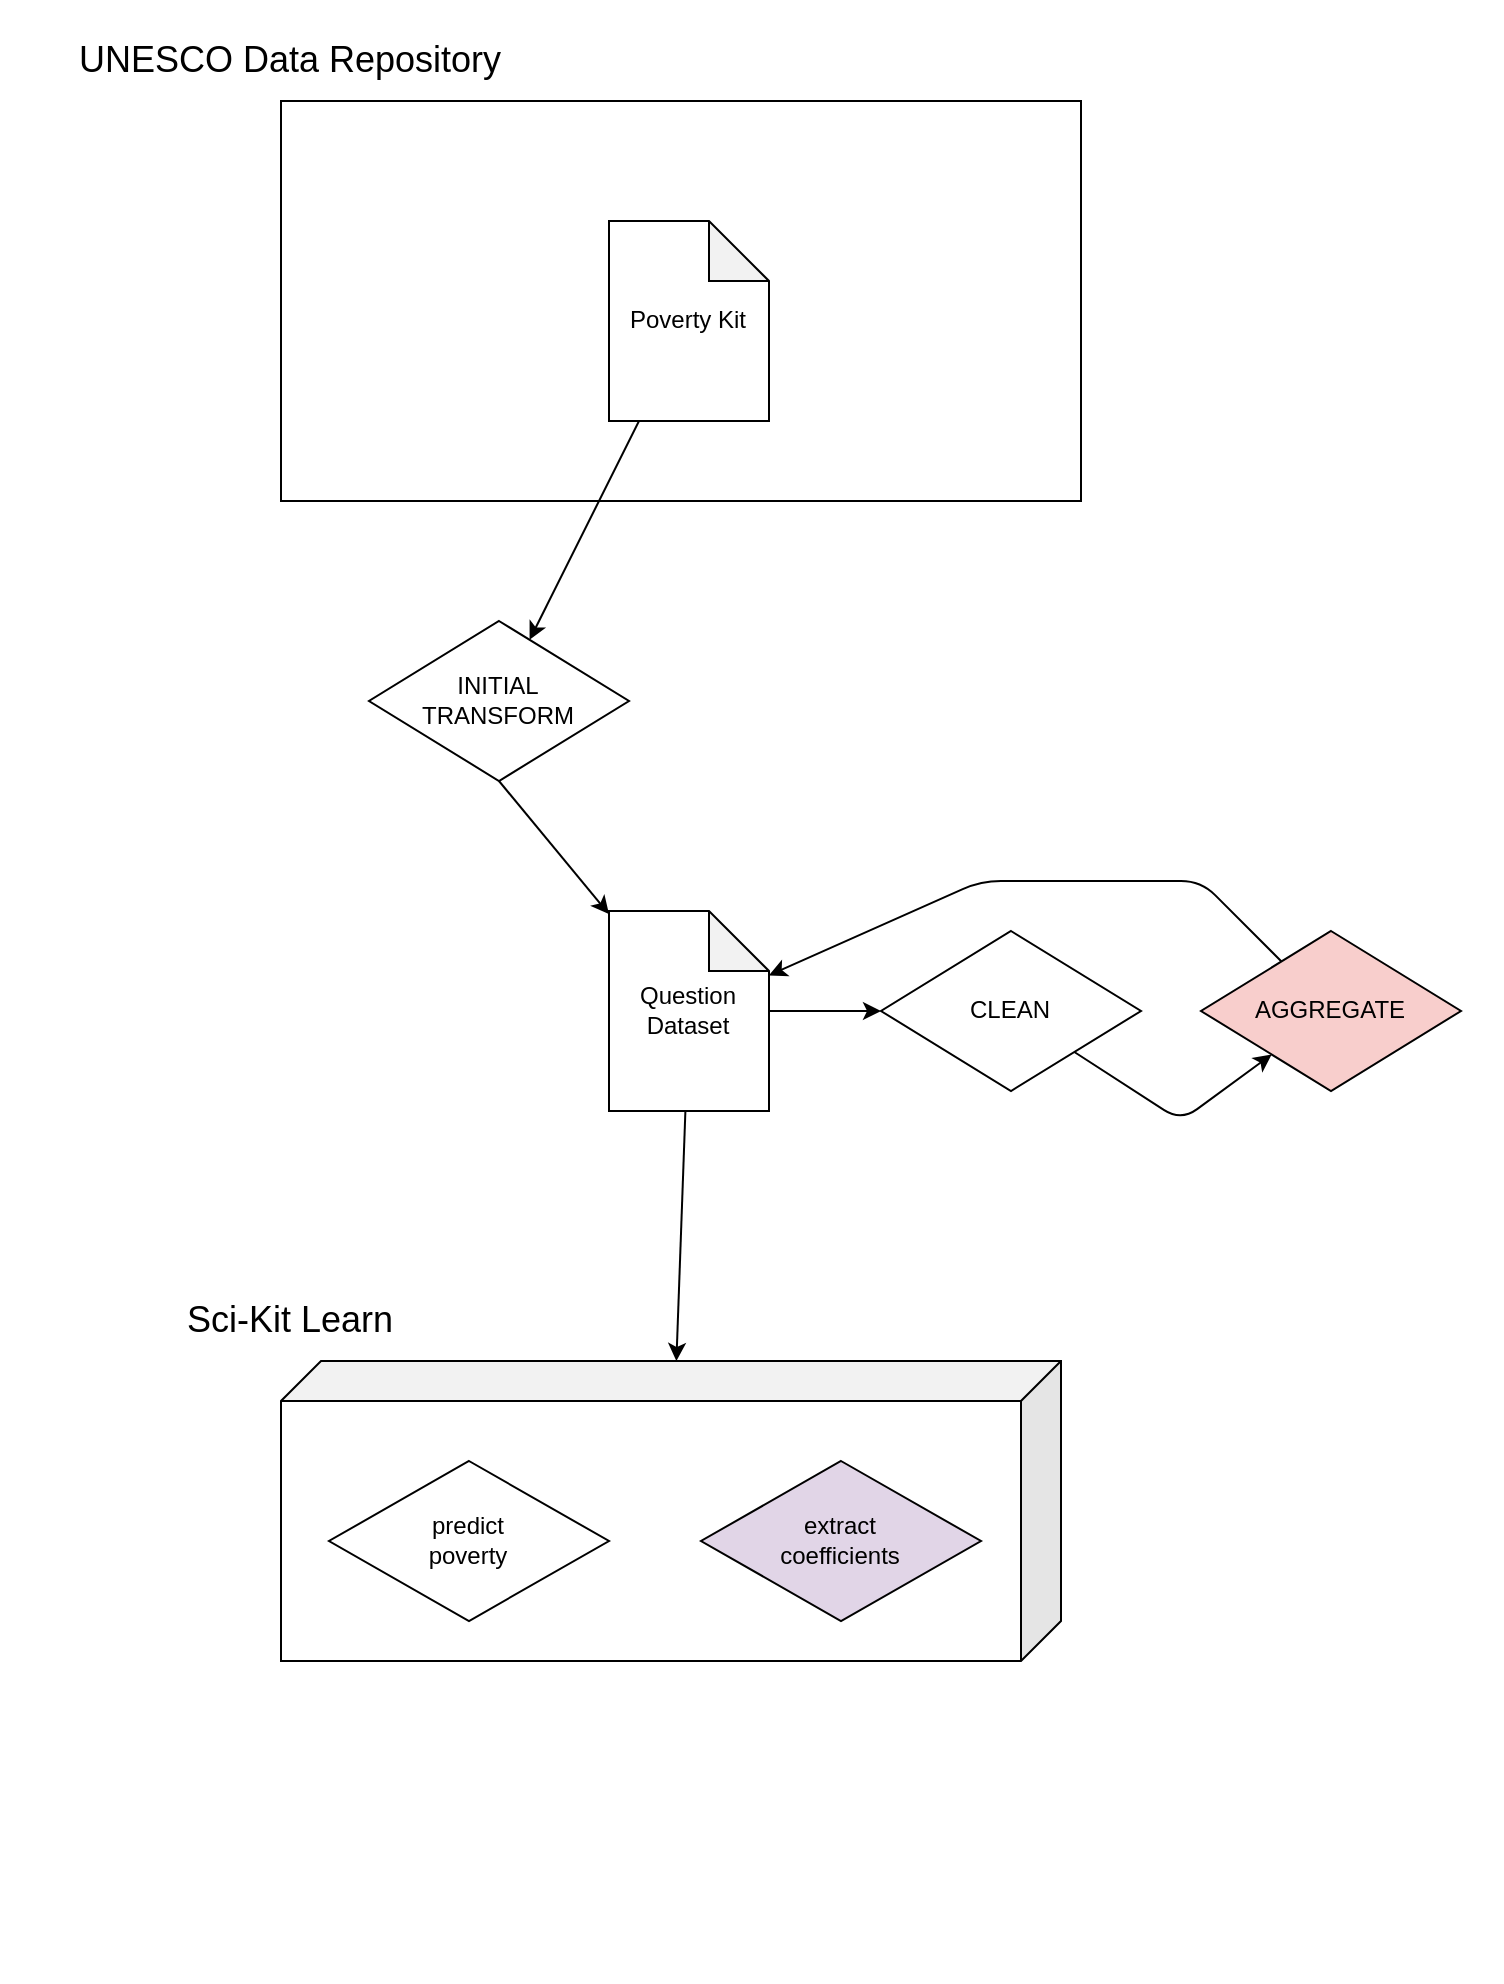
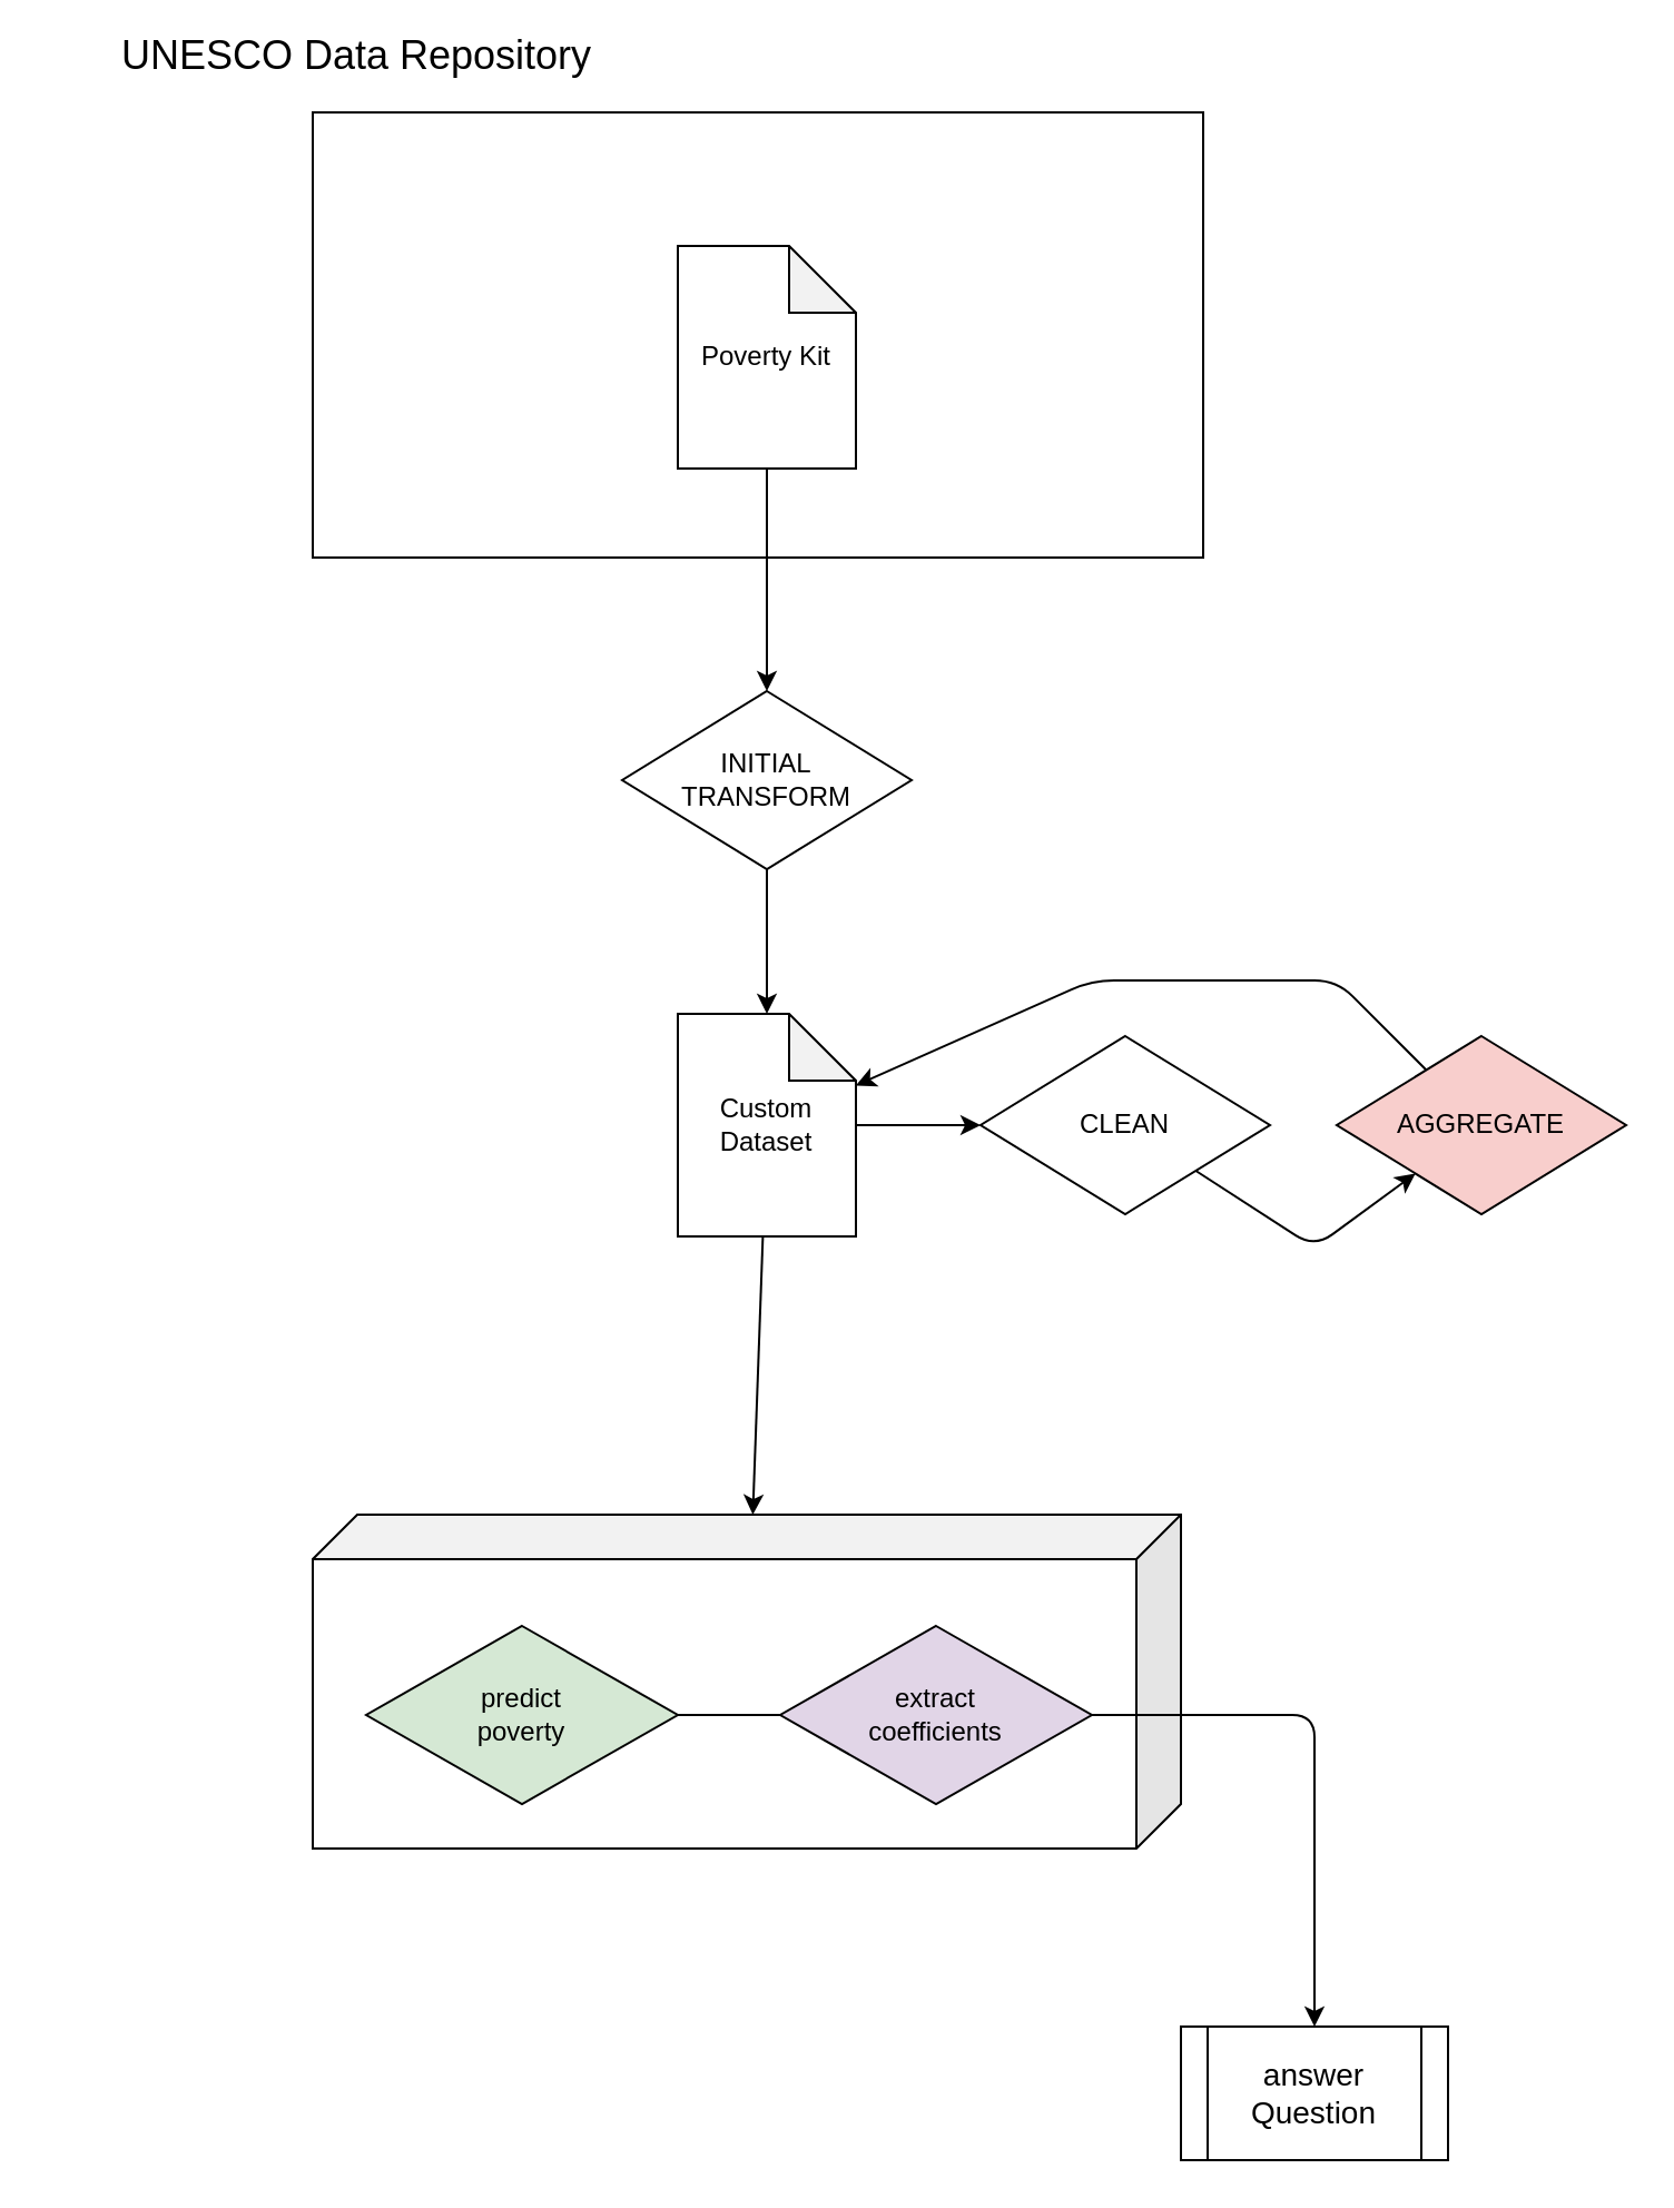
  <mxCell id="0" />
  <mxCell id="1" parent="0" />
  <mxCell id="2" value="" style="rounded=0;whiteSpace=wrap;html=1;" parent="1" vertex="1"><mxGeometry x="140" y="50" width="400" height="200" as="geometry" /></mxCell>
  <mxCell id="3" value="Poverty Kit" style="shape=note;whiteSpace=wrap;html=1;backgroundOutline=1;darkOpacity=0.05;" parent="1" vertex="1"><mxGeometry x="304" y="110" width="80" height="100" as="geometry" /></mxCell>
- <mxCell id="4" value="UNESCO Data Repository" style="text;html=1;strokeColor=none;fillColor=none;align=center;verticalAlign=middle;whiteSpace=wrap;rounded=0;fontSize=18;" parent="1" vertex="1"><mxGeometry x="20" y="20" width="250" height="20" as="geometry" /></mxCell>
+ <mxCell id="4" value="UNESCO Data Repository" style="text;html=1;strokeColor=none;fillColor=none;align=center;verticalAlign=middle;whiteSpace=wrap;rounded=0;fontSize=18;" parent="1" vertex="1"><mxGeometry x="35" y="15" width="250" height="20" as="geometry" /></mxCell>
  <mxCell id="5" value="" style="endArrow=classic;html=1;" parent="1" source="3" target="8" edge="1"><mxGeometry width="50" height="50" relative="1" as="geometry"><mxPoint x="260" y="380" as="sourcePoint" /><mxPoint x="330" y="360" as="targetPoint" /></mxGeometry></mxCell>
- <mxCell id="6" value="&lt;div&gt;Question&lt;/div&gt;&lt;div&gt;Dataset&lt;br&gt;&lt;/div&gt;" style="shape=note;whiteSpace=wrap;html=1;backgroundOutline=1;darkOpacity=0.05;" parent="1" vertex="1"><mxGeometry x="304" y="455" width="80" height="100" as="geometry" /></mxCell>
+ <mxCell id="6" value="&lt;div&gt;Custom&lt;/div&gt;&lt;div&gt;Dataset&lt;br&gt;&lt;/div&gt;" style="shape=note;whiteSpace=wrap;html=1;backgroundOutline=1;darkOpacity=0.05;" parent="1" vertex="1"><mxGeometry x="304" y="455" width="80" height="100" as="geometry" /></mxCell>
  <mxCell id="7" value="" style="shape=cube;whiteSpace=wrap;html=1;boundedLbl=1;backgroundOutline=1;darkOpacity=0.05;darkOpacity2=0.1;flipH=1;" parent="1" vertex="1"><mxGeometry x="140" y="680" width="390" height="150" as="geometry" /></mxCell>
- <mxCell id="8" value="&lt;div&gt;INITIAL&lt;/div&gt;&lt;div&gt;TRANSFORM&lt;/div&gt;" style="rhombus;whiteSpace=wrap;html=1;" parent="1" vertex="1"><mxGeometry x="184" y="310" width="130" height="80" as="geometry" /></mxCell>
+ <mxCell id="8" value="&lt;div&gt;INITIAL&lt;/div&gt;&lt;div&gt;TRANSFORM&lt;/div&gt;" style="rhombus;whiteSpace=wrap;html=1;" parent="1" vertex="1"><mxGeometry x="279" y="310" width="130" height="80" as="geometry" /></mxCell>
  <mxCell id="9" value="" style="endArrow=classic;html=1;exitX=0.5;exitY=1;exitDx=0;exitDy=0;" parent="1" source="8" target="6" edge="1"><mxGeometry width="50" height="50" relative="1" as="geometry"><mxPoint x="320" y="530" as="sourcePoint" /><mxPoint x="370" y="480" as="targetPoint" /></mxGeometry></mxCell>
  <mxCell id="10" value="&lt;div&gt;CLEAN&lt;/div&gt;" style="rhombus;whiteSpace=wrap;html=1;" parent="1" vertex="1"><mxGeometry x="440" y="465" width="130" height="80" as="geometry" /></mxCell>
  <mxCell id="11" value="AGGREGATE" style="rhombus;whiteSpace=wrap;html=1;fillColor=#f8cecc;" parent="1" vertex="1"><mxGeometry x="600" y="465" width="130" height="80" as="geometry" /></mxCell>
  <mxCell id="12" value="" style="endArrow=classic;html=1;" parent="1" source="6" target="10" edge="1"><mxGeometry width="50" height="50" relative="1" as="geometry"><mxPoint x="320" y="530" as="sourcePoint" /><mxPoint x="370" y="480" as="targetPoint" /></mxGeometry></mxCell>
  <mxCell id="13" value="" style="endArrow=classic;html=1;" parent="1" source="11" target="6" edge="1"><mxGeometry width="50" height="50" relative="1" as="geometry"><mxPoint x="610" y="440" as="sourcePoint" /><mxPoint x="370" y="480" as="targetPoint" /><Array as="points"><mxPoint x="600" y="440" /><mxPoint x="490" y="440" /></Array></mxGeometry></mxCell>
  <mxCell id="14" value="" style="endArrow=classic;html=1;" parent="1" source="10" target="11" edge="1"><mxGeometry width="50" height="50" relative="1" as="geometry"><mxPoint x="450" y="640" as="sourcePoint" /><mxPoint x="540" y="610" as="targetPoint" /><Array as="points"><mxPoint x="590" y="560" /></Array></mxGeometry></mxCell>
- <mxCell id="15" value="Sci-Kit Learn" style="text;html=1;strokeColor=none;fillColor=none;align=center;verticalAlign=middle;whiteSpace=wrap;rounded=0;fontSize=18;" parent="1" vertex="1"><mxGeometry x="80" y="650" width="130" height="20" as="geometry" /></mxCell>
  <mxCell id="16" value="" style="endArrow=classic;html=1;" parent="1" source="6" target="7" edge="1"><mxGeometry width="50" height="50" relative="1" as="geometry"><mxPoint x="320" y="590" as="sourcePoint" /><mxPoint x="370" y="540" as="targetPoint" /></mxGeometry></mxCell>
- <mxCell id="17" value="&lt;div style=&quot;font-size: 12px;&quot;&gt;&lt;font style=&quot;font-size: 12px;&quot;&gt;predict&lt;/font&gt;&lt;/div&gt;&lt;div style=&quot;font-size: 12px;&quot;&gt;&lt;font style=&quot;font-size: 12px;&quot;&gt;poverty&lt;br style=&quot;font-size: 12px;&quot;&gt;&lt;/font&gt;&lt;/div&gt;" style="rhombus;whiteSpace=wrap;html=1;fontSize=12;" parent="1" vertex="1"><mxGeometry x="164" y="730" width="140" height="80" as="geometry" /></mxCell>
+ <mxCell id="17" value="&lt;div style=&quot;font-size: 12px;&quot;&gt;&lt;font style=&quot;font-size: 12px;&quot;&gt;predict&lt;/font&gt;&lt;/div&gt;&lt;div style=&quot;font-size: 12px;&quot;&gt;&lt;font style=&quot;font-size: 12px;&quot;&gt;poverty&lt;br style=&quot;font-size: 12px;&quot;&gt;&lt;/font&gt;&lt;/div&gt;" style="rhombus;whiteSpace=wrap;html=1;fontSize=12;fillColor=#d5e8d4;" parent="1" vertex="1"><mxGeometry x="164" y="730" width="140" height="80" as="geometry" /></mxCell>
+ <mxCell id="18" value="" style="endArrow=classic;html=1;fontSize=18;" parent="1" source="17" target="19" edge="1"><mxGeometry width="50" height="50" relative="1" as="geometry"><mxPoint x="270" y="1010" as="sourcePoint" /><mxPoint x="330" y="900" as="targetPoint" /><Array as="points"><mxPoint x="590" y="770" /></Array></mxGeometry></mxCell>
+ <mxCell id="19" value="&lt;div&gt;answer&lt;/div&gt;&lt;div&gt;Question&lt;br&gt;&lt;/div&gt;" style="shape=process;whiteSpace=wrap;html=1;backgroundOutline=1;fontSize=14;" parent="1" vertex="1"><mxGeometry x="530" y="910" width="120" height="60" as="geometry" /></mxCell>
  <mxCell id="20" value="&lt;div&gt;extract&lt;/div&gt;&lt;div&gt;coefficients&lt;br&gt;&lt;/div&gt;" style="rhombus;whiteSpace=wrap;html=1;fontSize=12;fillColor=#e1d5e7;" vertex="1" parent="1"><mxGeometry x="350" y="730" width="140" height="80" as="geometry" /></mxCell>
